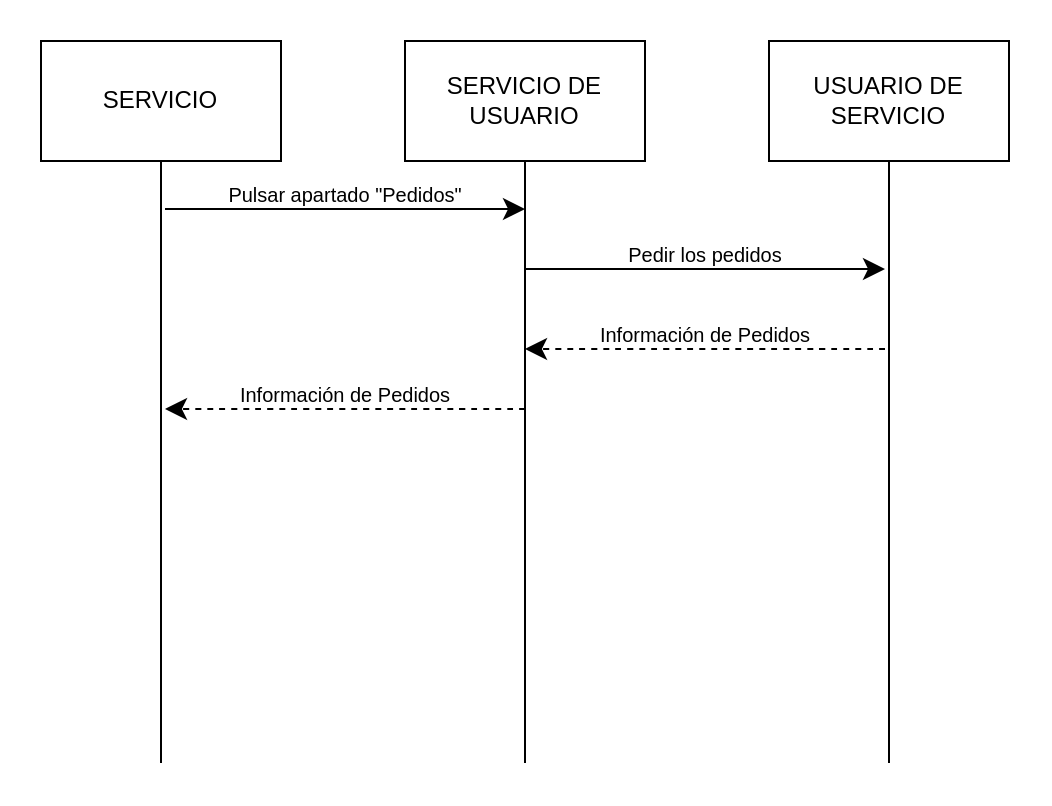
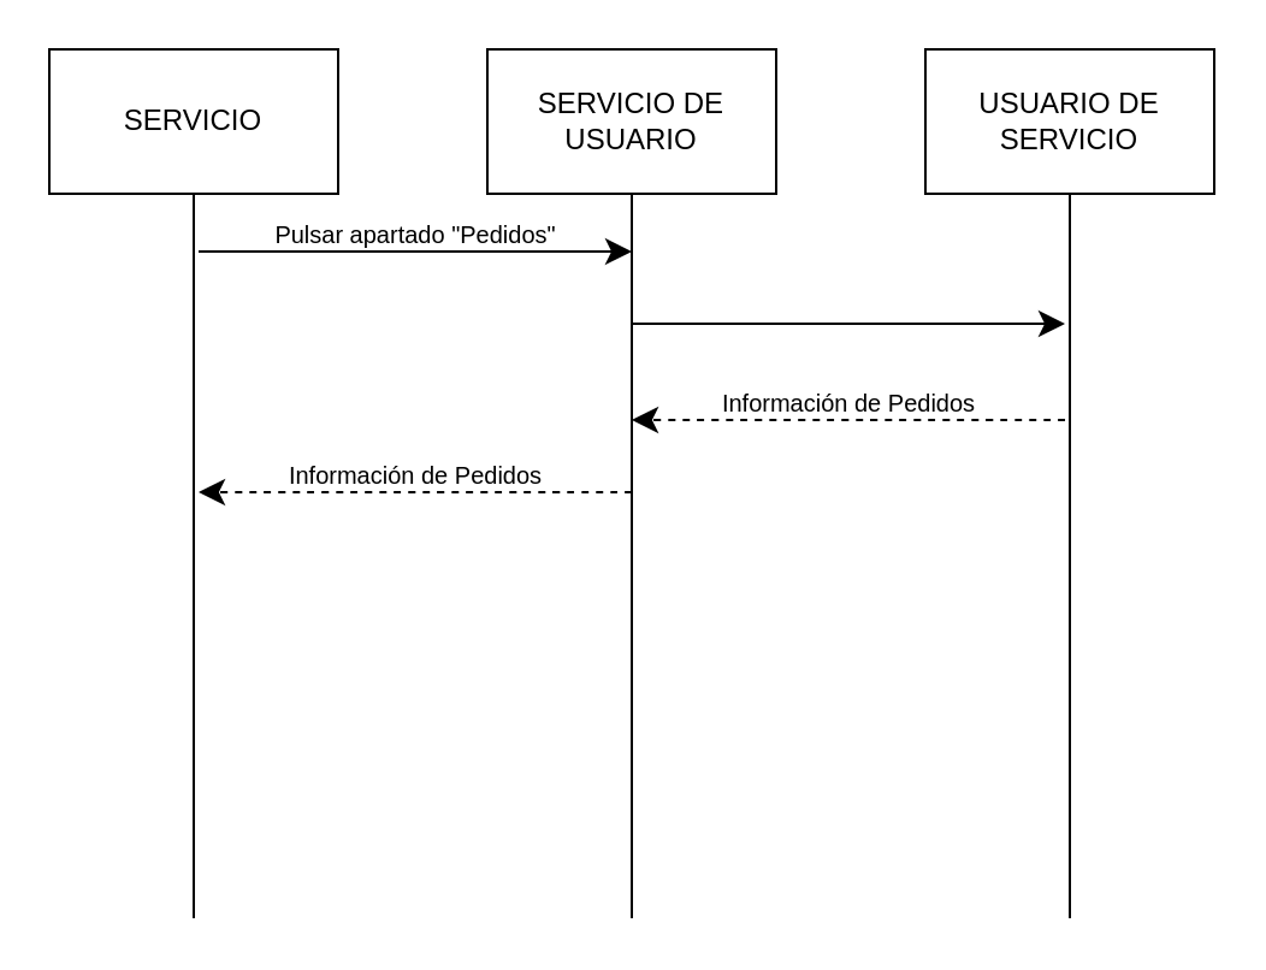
  <mxCell id="0" />
  <mxCell id="1" parent="0" />
  <mxCell id="2" style="edgeStyle=none;curved=1;rounded=0;orthogonalLoop=1;jettySize=auto;html=1;exitX=0.5;exitY=1;exitDx=0;exitDy=0;entryX=0.5;entryY=0;entryDx=0;entryDy=0;fontSize=12;startSize=8;endSize=8;endArrow=none;endFill=0;" edge="1" parent="1" source="3"><mxGeometry relative="1" as="geometry"><mxPoint x="80" y="381" as="targetPoint" /></mxGeometry></mxCell>
  <mxCell id="3" value="SERVICIO" style="rounded=0;whiteSpace=wrap;html=1;" vertex="1" parent="1"><mxGeometry x="20" y="20" width="120" height="60" as="geometry" /></mxCell>
  <mxCell id="4" style="edgeStyle=none;curved=1;rounded=0;orthogonalLoop=1;jettySize=auto;html=1;exitX=0.5;exitY=1;exitDx=0;exitDy=0;entryX=0.5;entryY=0;entryDx=0;entryDy=0;fontSize=12;startSize=8;endSize=8;endArrow=none;endFill=0;" edge="1" parent="1" source="5"><mxGeometry relative="1" as="geometry"><mxPoint x="262" y="381" as="targetPoint" /></mxGeometry></mxCell>
  <mxCell id="5" value="SERVICIO DE USUARIO" style="rounded=0;whiteSpace=wrap;html=1;" vertex="1" parent="1"><mxGeometry x="202" y="20" width="120" height="60" as="geometry" /></mxCell>
  <mxCell id="6" style="edgeStyle=none;curved=1;rounded=0;orthogonalLoop=1;jettySize=auto;html=1;exitX=0.5;exitY=1;exitDx=0;exitDy=0;entryX=0.5;entryY=0;entryDx=0;entryDy=0;fontSize=12;startSize=8;endSize=8;endArrow=none;endFill=0;" edge="1" parent="1" source="7"><mxGeometry relative="1" as="geometry"><mxPoint x="444" y="381" as="targetPoint" /></mxGeometry></mxCell>
  <mxCell id="7" value="USUARIO DE SERVICIO" style="rounded=0;whiteSpace=wrap;html=1;" vertex="1" parent="1"><mxGeometry x="384" y="20" width="120" height="60" as="geometry" /></mxCell>
  <mxCell id="8" value="" style="endArrow=classic;html=1;rounded=0;fontSize=12;startSize=8;endSize=8;curved=1;" edge="1" parent="1"><mxGeometry width="50" height="50" relative="1" as="geometry"><mxPoint x="82" y="104" as="sourcePoint" /><mxPoint x="262" y="104" as="targetPoint" /></mxGeometry></mxCell>
  <mxCell id="9" value="&lt;font style=&quot;font-size: 10px;&quot;&gt;Pulsar apartado &quot;Pedidos&quot;&lt;/font&gt;" style="text;html=1;align=center;verticalAlign=middle;resizable=0;points=[];autosize=1;strokeColor=none;fillColor=none;fontSize=16;" vertex="1" parent="1"><mxGeometry x="102" y="80" width="140" height="30" as="geometry" /></mxCell>
  <mxCell id="10" value="" style="endArrow=classic;html=1;rounded=0;fontSize=12;startSize=8;endSize=8;curved=1;" edge="1" parent="1"><mxGeometry width="50" height="50" relative="1" as="geometry"><mxPoint x="262" y="134" as="sourcePoint" /><mxPoint x="442" y="134" as="targetPoint" /></mxGeometry></mxCell>
- <mxCell id="11" value="&lt;font style=&quot;font-size: 10px;&quot;&gt;Pedir los pedidos&lt;/font&gt;" style="text;html=1;align=center;verticalAlign=middle;resizable=0;points=[];autosize=1;strokeColor=none;fillColor=none;fontSize=16;" vertex="1" parent="1"><mxGeometry x="302" y="110" width="100" height="30" as="geometry" /></mxCell>
  <mxCell id="12" value="" style="endArrow=classic;html=1;rounded=0;fontSize=12;startSize=8;endSize=8;curved=1;dashed=1;" edge="1" parent="1"><mxGeometry width="50" height="50" relative="1" as="geometry"><mxPoint x="442" y="174" as="sourcePoint" /><mxPoint x="262" y="174" as="targetPoint" /></mxGeometry></mxCell>
  <mxCell id="13" value="&lt;font style=&quot;font-size: 10px;&quot;&gt;Información de Pedidos&lt;/font&gt;" style="text;html=1;align=center;verticalAlign=middle;resizable=0;points=[];autosize=1;strokeColor=none;fillColor=none;fontSize=16;" vertex="1" parent="1"><mxGeometry x="287" y="150" width="130" height="30" as="geometry" /></mxCell>
  <mxCell id="14" value="" style="endArrow=classic;html=1;rounded=0;fontSize=12;startSize=8;endSize=8;curved=1;dashed=1;" edge="1" parent="1"><mxGeometry width="50" height="50" relative="1" as="geometry"><mxPoint x="262" y="204" as="sourcePoint" /><mxPoint x="82" y="204" as="targetPoint" /></mxGeometry></mxCell>
  <mxCell id="15" value="&lt;font style=&quot;font-size: 10px;&quot;&gt;Información de Pedidos&lt;/font&gt;" style="text;html=1;align=center;verticalAlign=middle;resizable=0;points=[];autosize=1;strokeColor=none;fillColor=none;fontSize=16;" vertex="1" parent="1"><mxGeometry x="107" y="180" width="130" height="30" as="geometry" /></mxCell>
